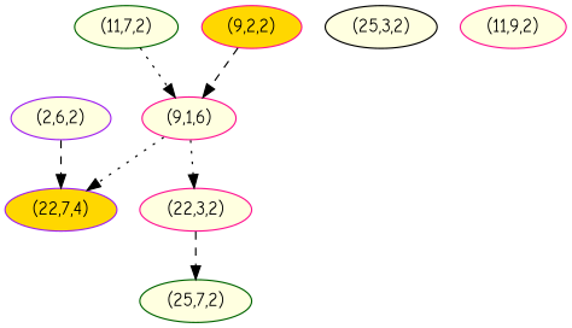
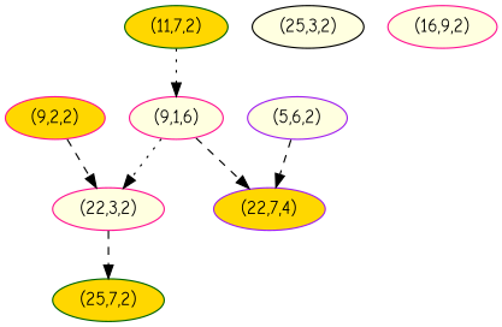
  digraph {
    fontname="Comic Neue"
    splines=true
    node [color=deeppink fillcolor=lightyellow fontname="Comic Neue" shape=ellipse style=filled]
    edge [fontname="Comic Neue" style=dotted]
    n1 [height=0.3 label="(9,1,6)" width=0.3]
    n2 [height=0.3 label="(22,3,2)" width=0.3]
    n3 [color=purple fillcolor=gold height=0.3 label="(22,7,4)" width=0.3]
-   n4 [color=darkgreen height=0.3 label="(25,7,2)" width=0.3]
-   n5 [color=darkgreen height=0.3 label="(11,7,2)" width=0.3]
+   n4 [color=darkgreen fillcolor=gold height=0.3 label="(25,7,2)" width=0.3]
+   n5 [color=darkgreen fillcolor=gold height=0.3 label="(11,7,2)" width=0.3]
    n6 [fillcolor=gold height=0.3 label="(9,2,2)" width=0.3]
    n7 [color=black height=0.3 label="(25,3,2)" width=0.3]
-   n8 [color=purple height=0.3 label="(2,6,2)" width=0.3]
-   n9 [height=0.3 label="(11,9,2)" width=0.3]
+   n8 [color=purple height=0.3 label="(5,6,2)" width=0.3]
+   n9 [height=0.3 label="(16,9,2)" width=0.3]
    n1 -> n2
-   n1 -> n3
+   n1 -> n3 [style=dashed]
    n2 -> n4 [style=dashed]
    n5 -> n1
-   n6 -> n1 [style=dashed]
+   n6 -> n2 [style=dashed]
    n8 -> n3 [style=dashed]
  }
